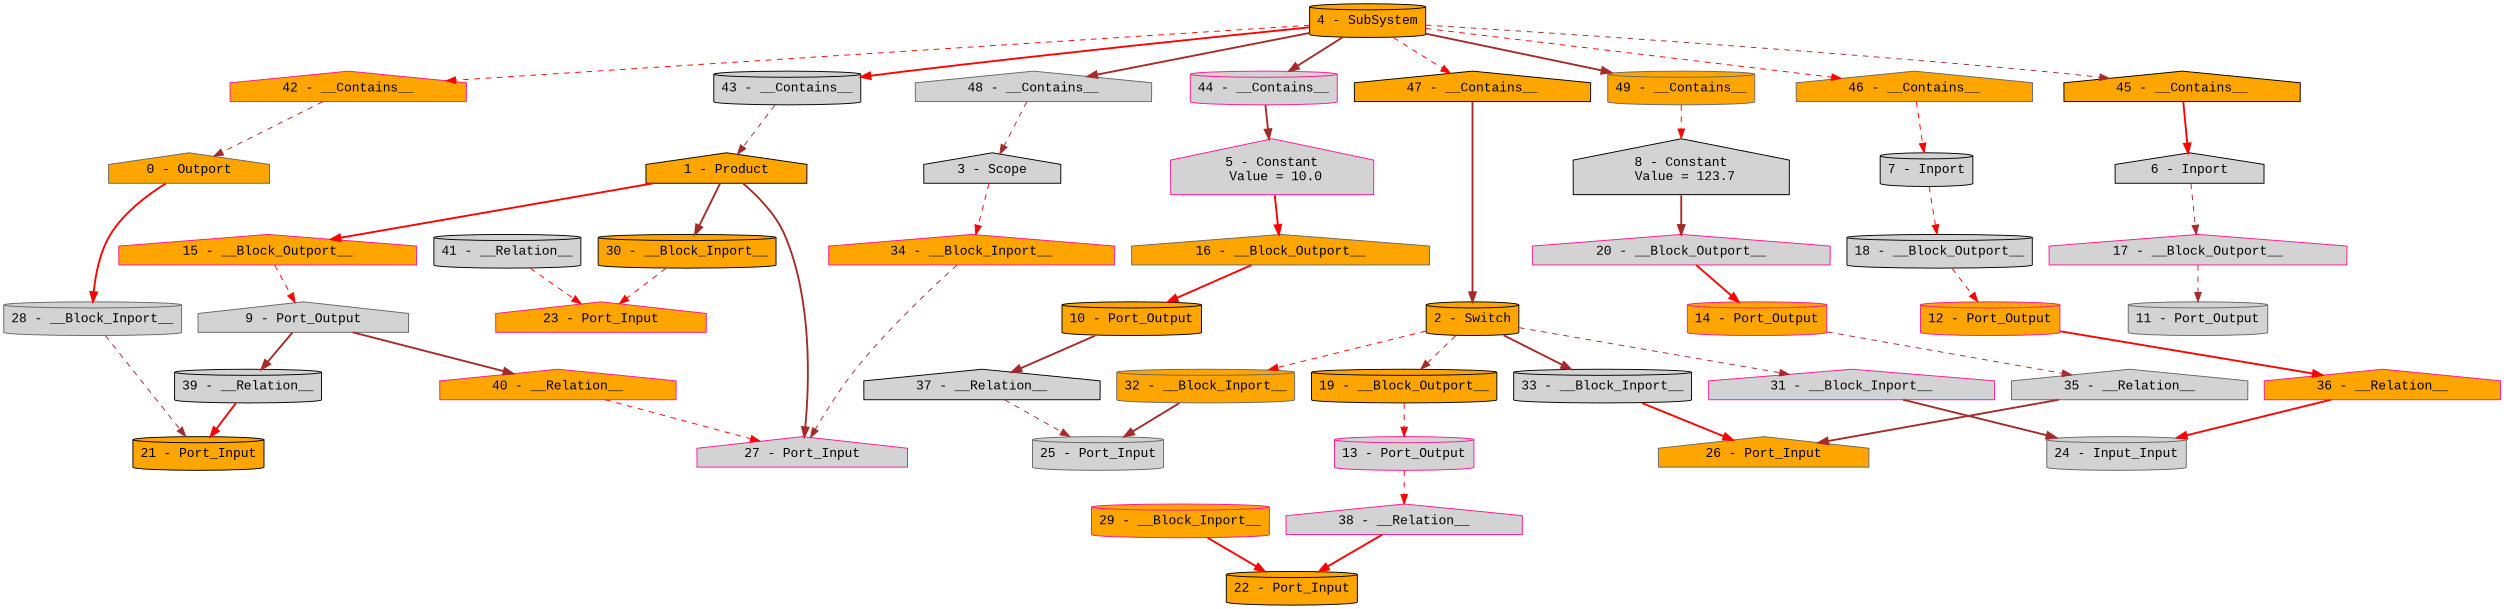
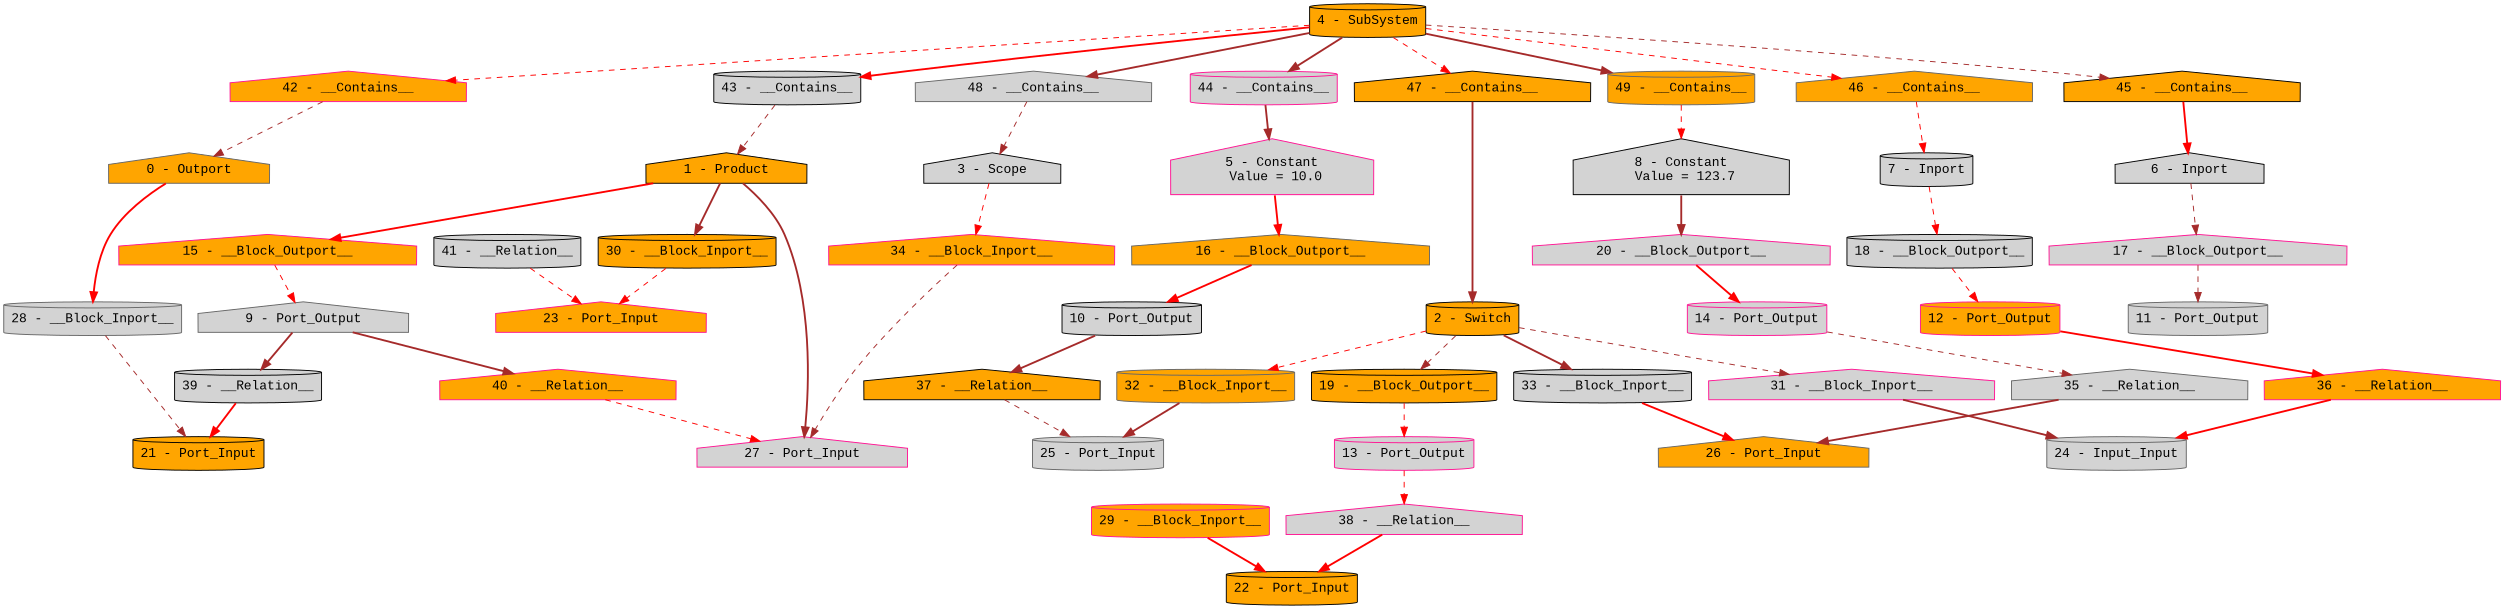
  digraph {
    fontname="Liberation Mono"
    node [color=black fillcolor=lightgrey fontname="Liberation Mono" shape=house style=filled]
    edge [color=red fontname="Liberation Mono" style=bold]
    "0 - Outport" [color=gray40 fillcolor=orange]
    "28 - __Block_Inport__" [color=gray40 shape=cylinder]
    "21 - Port_Input" [fillcolor=orange shape=cylinder]
    "1 - Product" [fillcolor=orange]
    "15 - __Block_Outport__" [color=deeppink fillcolor=orange]
    "30 - __Block_Inport__" [fillcolor=orange shape=cylinder]
    "27 - Port_Input" [color=deeppink]
    "9 - Port_Output" [color=gray40]
    "29 - __Block_Inport__" [color=deeppink fillcolor=orange shape=cylinder]
    "22 - Port_Input" [fillcolor=orange shape=cylinder]
    "23 - Port_Input" [color=deeppink fillcolor=orange]
    "2 - Switch" [fillcolor=orange shape=cylinder]
    "19 - __Block_Outport__" [fillcolor=orange shape=cylinder]
    "31 - __Block_Inport__" [color=deeppink]
    "32 - __Block_Inport__" [color=gray40 fillcolor=orange shape=cylinder]
    "33 - __Block_Inport__" [shape=cylinder]
    "13 - Port_Output" [color=deeppink shape=cylinder]
    n18 [color=gray40 label="24 - Input_Input" shape=cylinder]
    "25 - Port_Input" [color=gray40 shape=cylinder]
    "26 - Port_Input" [color=gray40 fillcolor=orange]
    "34 - __Block_Inport__" [color=deeppink fillcolor=orange]
    "3 - Scope"
    "4 - SubSystem" [fillcolor=orange shape=cylinder]
    "42 - __Contains__" [color=deeppink fillcolor=orange]
    "43 - __Contains__" [shape=cylinder]
    "44 - __Contains__" [color=deeppink shape=cylinder]
    "45 - __Contains__" [fillcolor=orange]
    "46 - __Contains__" [color=gray40 fillcolor=orange]
    "47 - __Contains__" [fillcolor=orange]
    "48 - __Contains__" [color=gray40]
    "49 - __Contains__" [color=gray40 fillcolor=orange shape=cylinder]
    "5 - Constant\n Value = 10.0" [color=deeppink]
    "6 - Inport"
    "7 - Inport" [shape=cylinder]
    "8 - Constant\n Value = 123.7"
    "16 - __Block_Outport__" [color=gray40 fillcolor=orange]
-   "10 - Port_Output" [fillcolor=orange shape=cylinder]
+   "10 - Port_Output" [shape=cylinder]
    "17 - __Block_Outport__" [color=deeppink]
    "11 - Port_Output" [color=gray40 shape=cylinder]
    "18 - __Block_Outport__" [shape=cylinder]
    "12 - Port_Output" [color=deeppink fillcolor=orange shape=cylinder]
    "20 - __Block_Outport__" [color=deeppink]
-   "14 - Port_Output" [color=deeppink fillcolor=orange shape=cylinder]
+   "14 - Port_Output" [color=deeppink shape=cylinder]
    "39 - __Relation__" [shape=cylinder]
    "40 - __Relation__" [color=deeppink fillcolor=orange]
-   "37 - __Relation__"
+   "37 - __Relation__" [fillcolor=orange]
    "41 - __Relation__" [shape=cylinder]
    "36 - __Relation__" [color=deeppink fillcolor=orange]
    "38 - __Relation__" [color=deeppink]
    "35 - __Relation__" [color=gray40]
    "0 - Outport" -> "28 - __Block_Inport__"
    "28 - __Block_Inport__" -> "21 - Port_Input" [color=brown style=dashed]
    "1 - Product" -> "15 - __Block_Outport__"
    "1 - Product" -> "30 - __Block_Inport__" [color=brown]
    "1 - Product" -> "27 - Port_Input" [color=brown]
    "15 - __Block_Outport__" -> "9 - Port_Output" [style=dashed]
    "30 - __Block_Inport__" -> "23 - Port_Input" [style=dashed]
    "9 - Port_Output" -> "39 - __Relation__" [color=brown]
    "9 - Port_Output" -> "40 - __Relation__" [color=brown]
    "29 - __Block_Inport__" -> "22 - Port_Input"
    "2 - Switch" -> "19 - __Block_Outport__" [color=brown style=dashed]
    "2 - Switch" -> "31 - __Block_Inport__" [color=brown style=dashed]
    "2 - Switch" -> "32 - __Block_Inport__" [style=dashed]
    "2 - Switch" -> "33 - __Block_Inport__" [color=brown]
    "19 - __Block_Outport__" -> "13 - Port_Output" [style=dashed]
    "31 - __Block_Inport__" -> n18 [color=brown]
    "32 - __Block_Inport__" -> "25 - Port_Input" [color=brown]
    "33 - __Block_Inport__" -> "26 - Port_Input"
    "13 - Port_Output" -> "38 - __Relation__" [style=dashed]
    "34 - __Block_Inport__" -> "27 - Port_Input" [color=brown style=dashed]
    "3 - Scope" -> "34 - __Block_Inport__" [style=dashed]
    "4 - SubSystem" -> "42 - __Contains__" [style=dashed]
    "4 - SubSystem" -> "43 - __Contains__"
    "4 - SubSystem" -> "44 - __Contains__" [color=brown]
    "4 - SubSystem" -> "45 - __Contains__" [color=brown style=dashed]
    "4 - SubSystem" -> "46 - __Contains__" [style=dashed]
    "4 - SubSystem" -> "47 - __Contains__" [style=dashed]
    "4 - SubSystem" -> "48 - __Contains__" [color=brown]
    "4 - SubSystem" -> "49 - __Contains__" [color=brown]
    "42 - __Contains__" -> "0 - Outport" [color=brown style=dashed]
    "43 - __Contains__" -> "1 - Product" [color=brown style=dashed]
    "44 - __Contains__" -> "5 - Constant\n Value = 10.0" [color=brown]
    "45 - __Contains__" -> "6 - Inport"
    "46 - __Contains__" -> "7 - Inport" [style=dashed]
    "47 - __Contains__" -> "2 - Switch" [color=brown]
    "48 - __Contains__" -> "3 - Scope" [color=brown style=dashed]
    "49 - __Contains__" -> "8 - Constant\n Value = 123.7" [style=dashed]
    "5 - Constant\n Value = 10.0" -> "16 - __Block_Outport__"
    "6 - Inport" -> "17 - __Block_Outport__" [color=brown style=dashed]
    "7 - Inport" -> "18 - __Block_Outport__" [style=dashed]
    "8 - Constant\n Value = 123.7" -> "20 - __Block_Outport__" [color=brown]
    "16 - __Block_Outport__" -> "10 - Port_Output"
    "10 - Port_Output" -> "37 - __Relation__" [color=brown]
    "17 - __Block_Outport__" -> "11 - Port_Output" [color=brown style=dashed]
    "18 - __Block_Outport__" -> "12 - Port_Output" [style=dashed]
    "12 - Port_Output" -> "36 - __Relation__"
    "20 - __Block_Outport__" -> "14 - Port_Output"
    "14 - Port_Output" -> "35 - __Relation__" [color=brown style=dashed]
    "39 - __Relation__" -> "21 - Port_Input"
    "40 - __Relation__" -> "27 - Port_Input" [style=dashed]
    "37 - __Relation__" -> "25 - Port_Input" [color=brown style=dashed]
    "41 - __Relation__" -> "23 - Port_Input" [style=dashed]
    "36 - __Relation__" -> n18
    "38 - __Relation__" -> "22 - Port_Input"
    "35 - __Relation__" -> "26 - Port_Input" [color=brown]
  }
